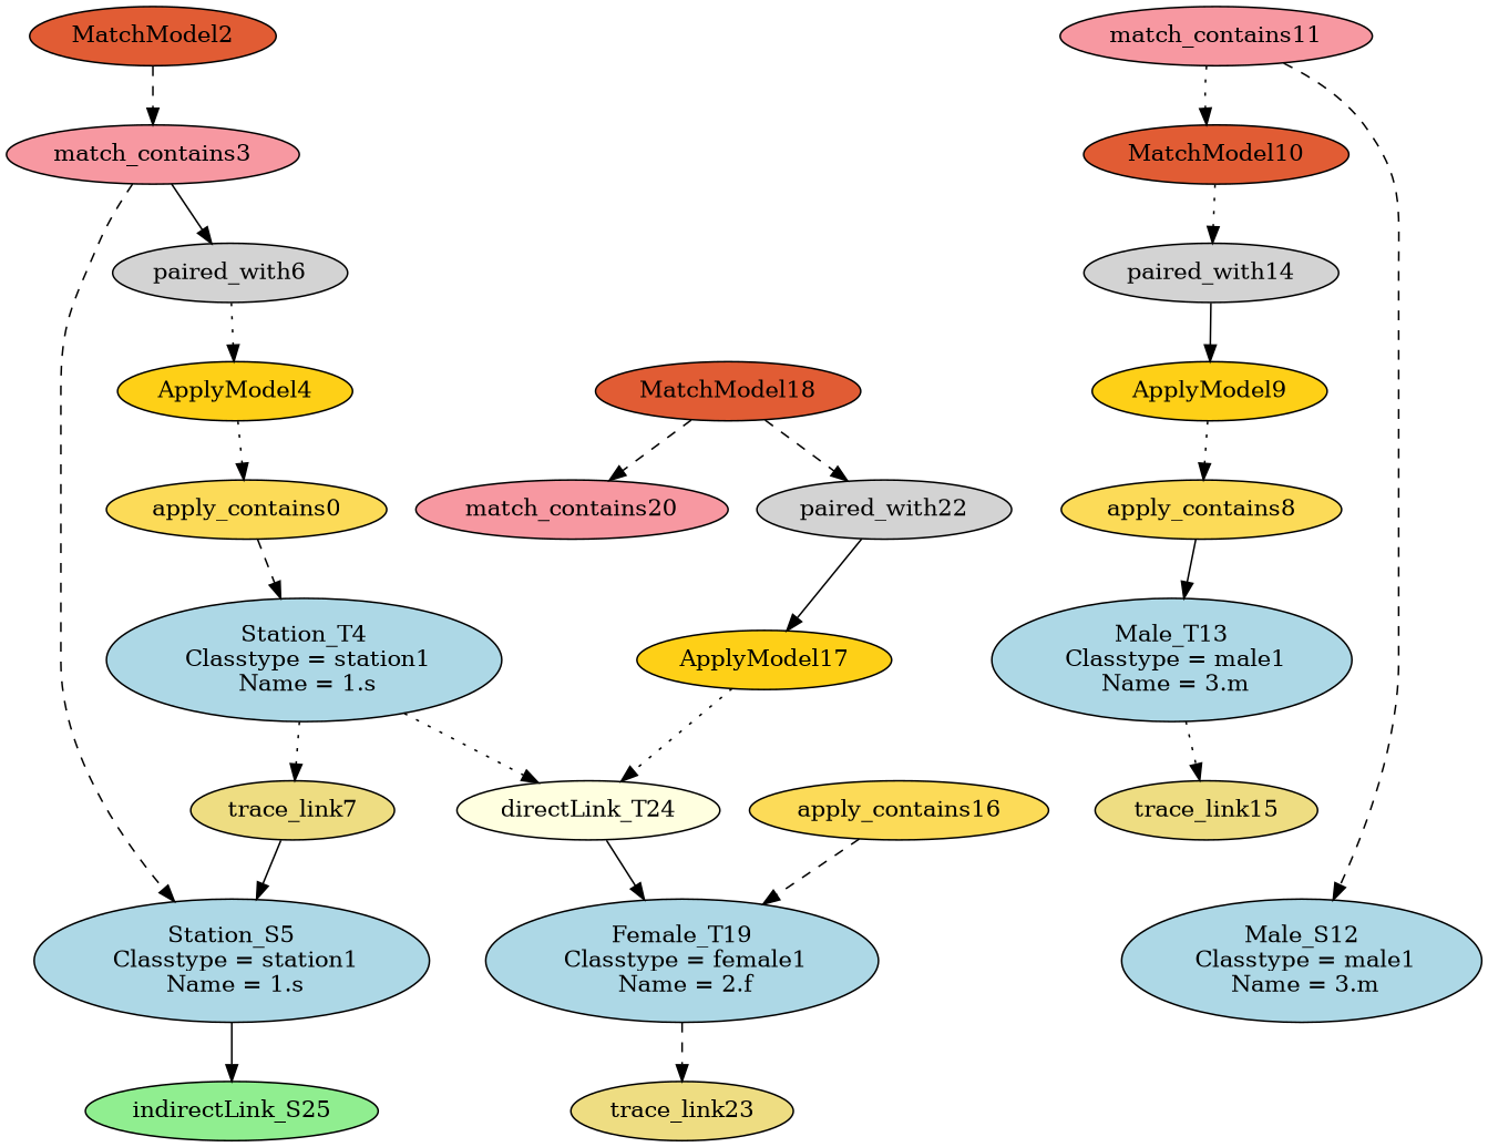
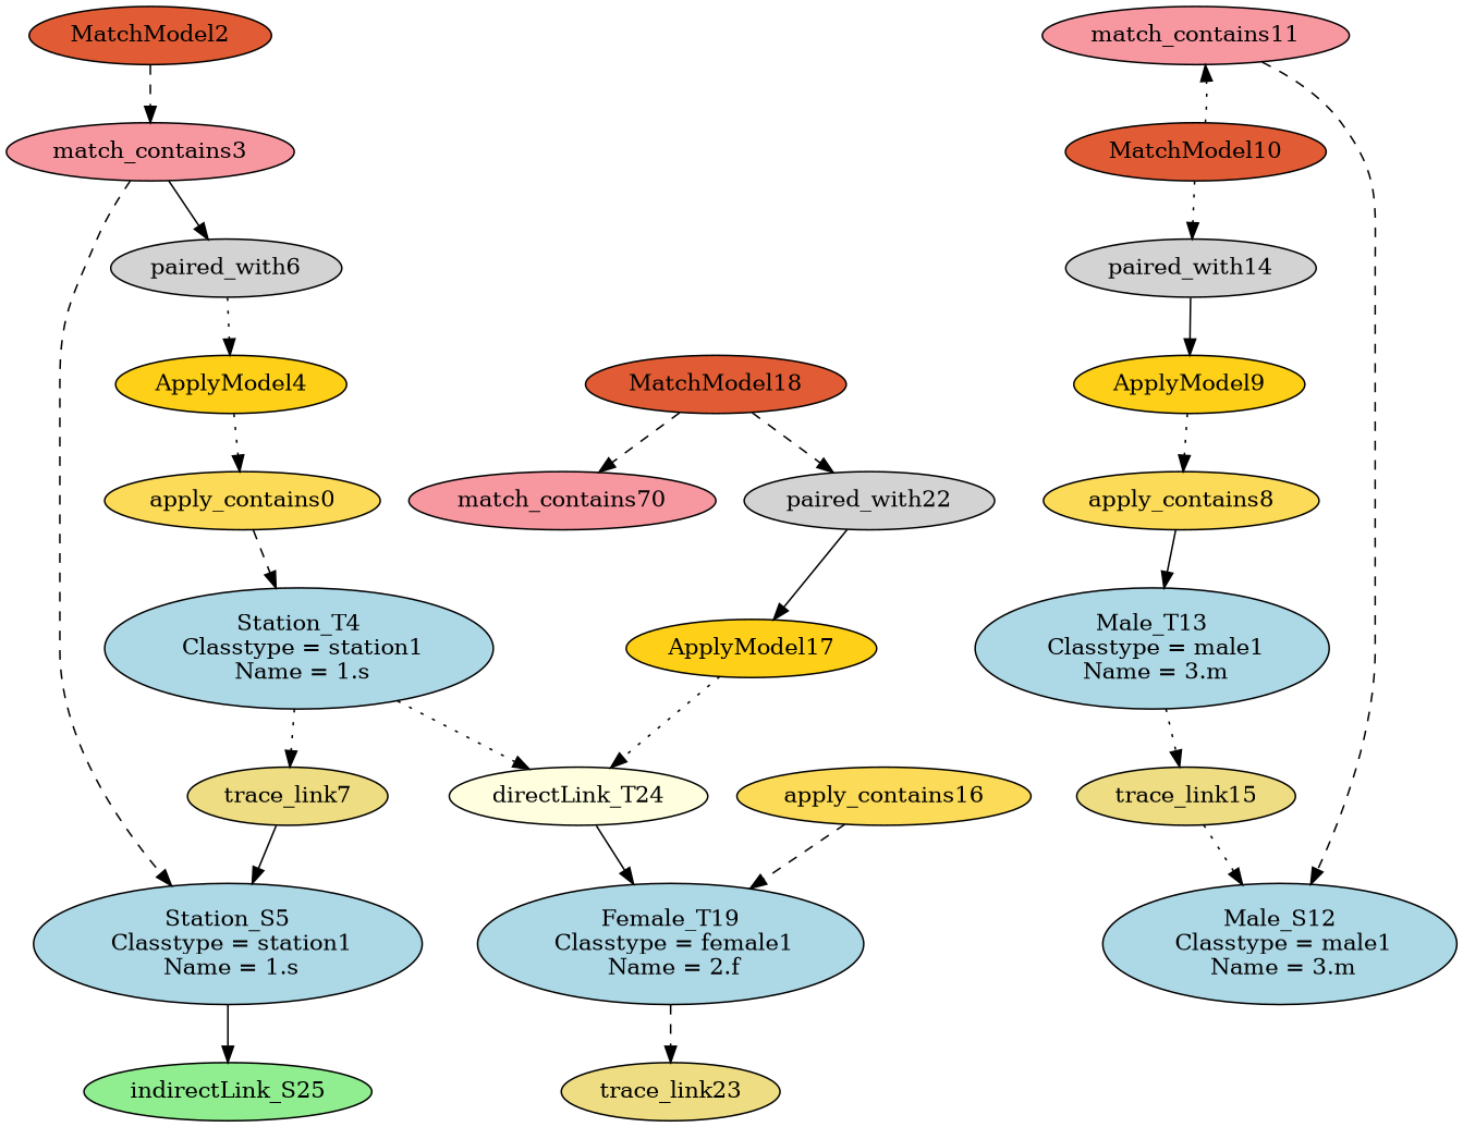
  digraph {
    node [fillcolor=lightblue style=filled]
    edge [style=dotted]
    apply_contains0 [fillcolor="#FCDB58"]
    "Station_T4\n Classtype = station1\n Name = 1.s"
    trace_link7 [fillcolor=lightgoldenrod]
    "directLink_T24\n" [fillcolor=lightyellow]
    n5 [fillcolor="#FED017" label=ApplyModel4]
    MatchModel2 [fillcolor="#E15C34"]
    match_contains3 [fillcolor="#F798A1"]
    paired_with6 [fillcolor=lightgray]
    "Station_S5\n Classtype = station1\n Name = 1.s"
    indirectLink_S25 [fillcolor=lightgreen]
    "Female_T19\n Classtype = female1\n Name = 2.f"
    apply_contains8 [fillcolor="#FCDB58"]
    "Male_T13\n Classtype = male1\n Name = 3.m"
    trace_link15 [fillcolor=lightgoldenrod]
    ApplyModel9 [fillcolor="#FED017"]
    MatchModel10 [fillcolor="#E15C34"]
    match_contains11 [fillcolor="#F798A1"]
    paired_with14 [fillcolor=lightgray]
    "Male_S12\n Classtype = male1\n Name = 3.m"
    apply_contains16 [fillcolor="#FCDB58"]
    trace_link23 [fillcolor=lightgoldenrod]
    ApplyModel17 [fillcolor="#FED017"]
    MatchModel18 [fillcolor="#E15C34"]
-   match_contains20 [fillcolor="#F798A1"]
+   match_contains20 [fillcolor="#F798A1" label=match_contains70]
    paired_with22 [fillcolor=lightgray]
    apply_contains0 -> "Station_T4\n Classtype = station1\n Name = 1.s" [style=dashed]
    "Station_T4\n Classtype = station1\n Name = 1.s" -> trace_link7
    "Station_T4\n Classtype = station1\n Name = 1.s" -> "directLink_T24\n"
    trace_link7 -> "Station_S5\n Classtype = station1\n Name = 1.s" [style=solid]
    "directLink_T24\n" -> "Female_T19\n Classtype = female1\n Name = 2.f" [style=solid]
    n5 -> apply_contains0
    MatchModel2 -> match_contains3 [style=dashed]
    match_contains3 -> paired_with6 [style=solid]
    match_contains3 -> "Station_S5\n Classtype = station1\n Name = 1.s" [style=dashed]
    paired_with6 -> n5
    "Station_S5\n Classtype = station1\n Name = 1.s" -> indirectLink_S25 [style=solid]
    "Female_T19\n Classtype = female1\n Name = 2.f" -> trace_link23 [style=dashed]
    apply_contains8 -> "Male_T13\n Classtype = male1\n Name = 3.m" [style=solid]
    "Male_T13\n Classtype = male1\n Name = 3.m" -> trace_link15
+   trace_link15 -> "Male_S12\n Classtype = male1\n Name = 3.m"
    ApplyModel9 -> apply_contains8
-   match_contains11 -> MatchModel10
+   MatchModel10 -> match_contains11
    MatchModel10 -> paired_with14
    match_contains11 -> "Male_S12\n Classtype = male1\n Name = 3.m" [style=dashed]
    paired_with14 -> ApplyModel9 [style=solid]
    apply_contains16 -> "Female_T19\n Classtype = female1\n Name = 2.f" [style=dashed]
    ApplyModel17 -> "directLink_T24\n"
    MatchModel18 -> match_contains20 [style=dashed]
    MatchModel18 -> paired_with22 [style=dashed]
    paired_with22 -> ApplyModel17 [style=solid]
  }
